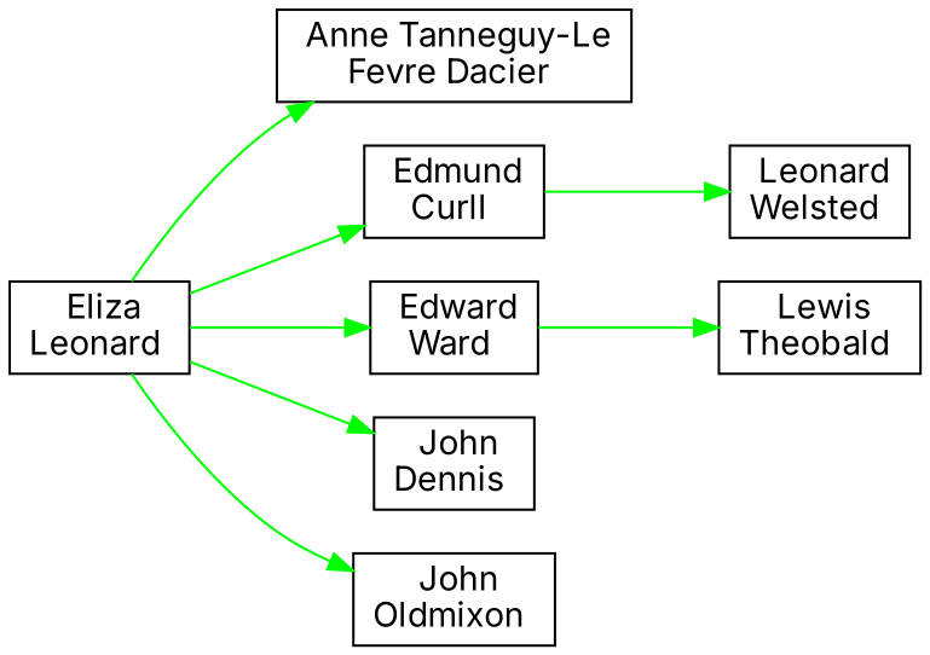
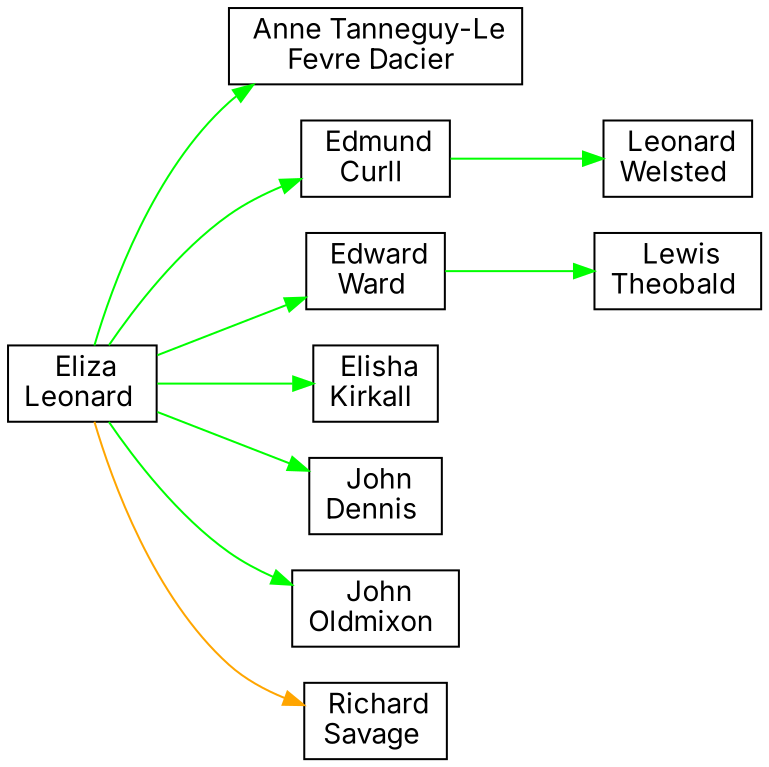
  digraph {
    fontname=Inter
    rankdir=LR
    node [fontname=Inter shape=rect]
    edge [color=green fontname=Inter weight=1]
    n1 [label=< Anne Tanneguy-Le<br/>Fevre Dacier >]
    n2 [label=< Edmund<br/>Curll >]
    n3 [label=< Leonard<br/>Welsted >]
    n4 [label=< Edward<br/>Ward >]
    n5 [label=< Lewis<br/>Theobald >]
+   n6 [label=< Elisha<br/>Kirkall >]
    n7 [label=< Eliza<br/>Leonard >]
    n8 [label=< John<br/>Dennis >]
    n9 [label=< John<br/>Oldmixon >]
+   n10 [label=< Richard<br/>Savage >]
    n2 -> n3
    n4 -> n5
    n7 -> n1
    n7 -> n2
    n7 -> n4
+   n7 -> n6
    n7 -> n8
    n7 -> n9
+   n7 -> n10 [color=orange]
  }
